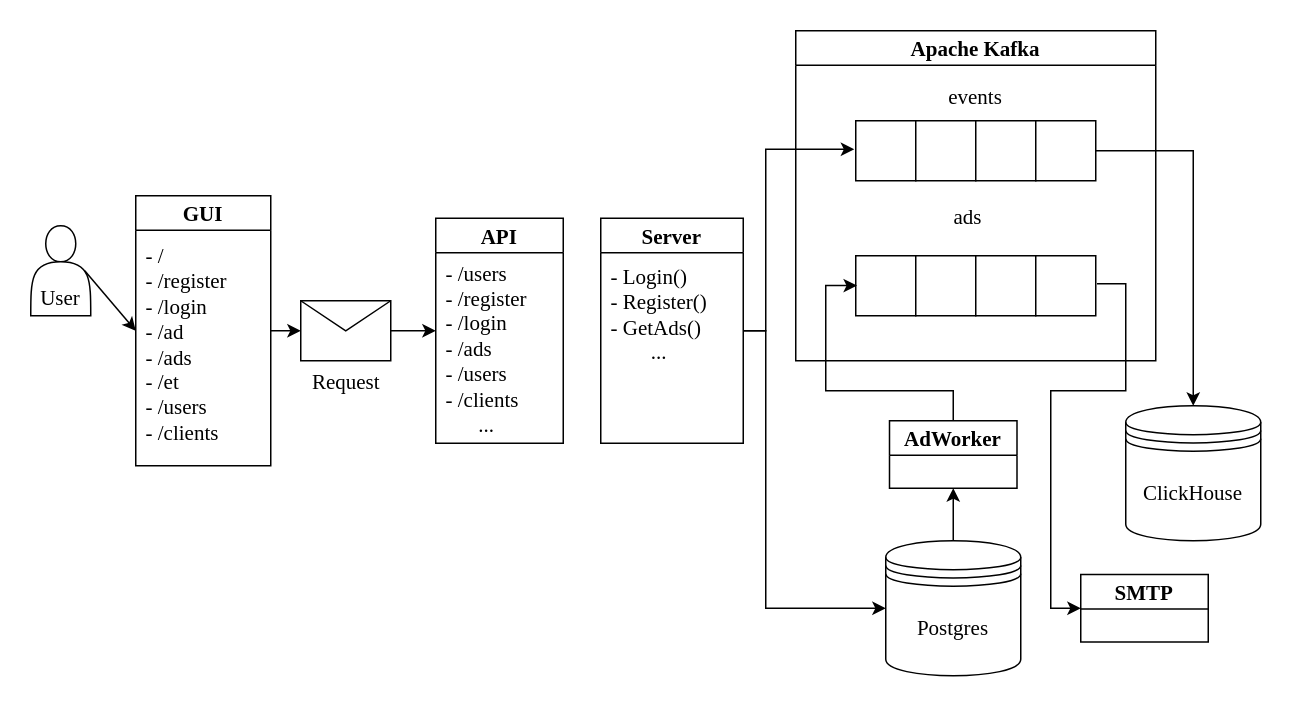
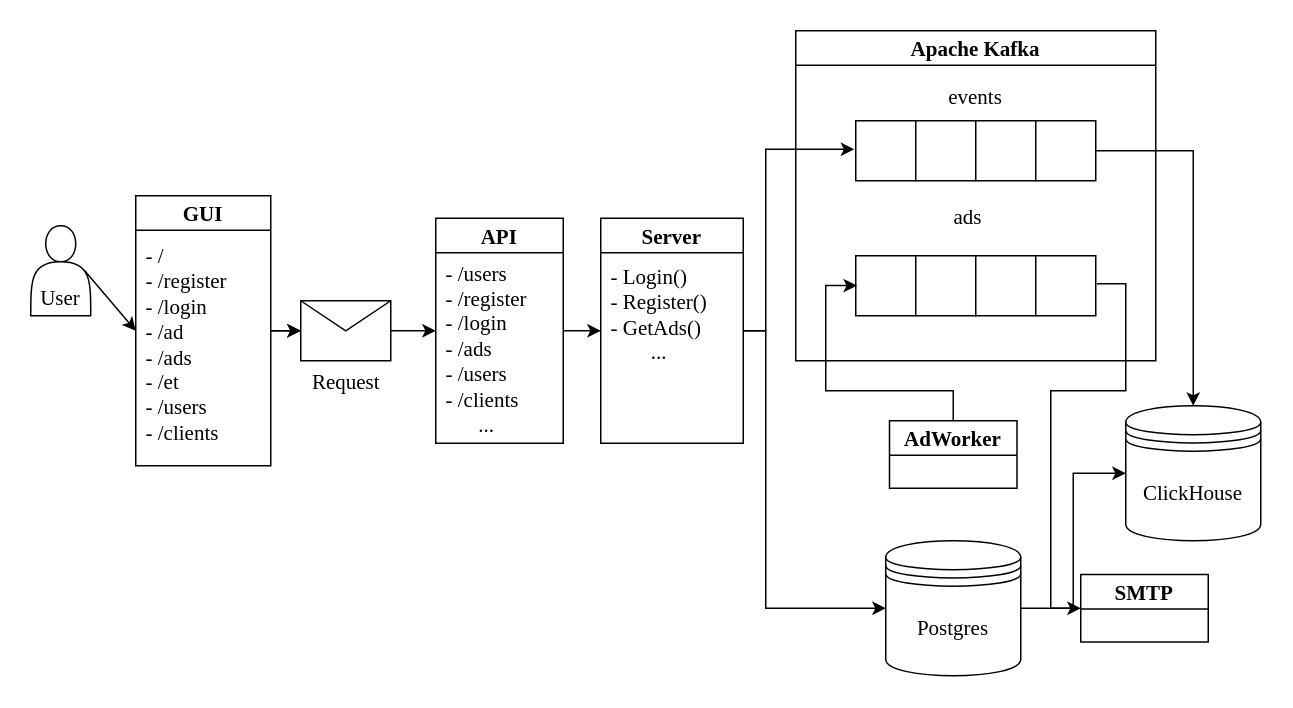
  <mxCell id="0" />
  <mxCell id="1" parent="0" />
  <mxCell id="2" value="&lt;font face=&quot;Times New Roman&quot; style=&quot;font-size: 14px;&quot;&gt;User&lt;/font&gt;" style="shape=actor;whiteSpace=wrap;html=1;verticalAlign=bottom;" vertex="1" parent="1"><mxGeometry x="20" y="150" width="40" height="60" as="geometry" /></mxCell>
  <mxCell id="3" style="edgeStyle=orthogonalEdgeStyle;rounded=0;orthogonalLoop=1;jettySize=auto;html=1;entryX=0;entryY=0.5;entryDx=0;entryDy=0;fontSize=14;fontFamily=Times New Roman;" edge="1" parent="1" source="4" target="9"><mxGeometry relative="1" as="geometry" /></mxCell>
  <mxCell id="4" value="Request" style="shape=message;html=1;html=1;outlineConnect=0;labelPosition=center;verticalLabelPosition=bottom;align=center;verticalAlign=top;fontSize=14;fontFamily=Times New Roman;" vertex="1" parent="1"><mxGeometry x="200" y="200" width="60" height="40" as="geometry" /></mxCell>
+ <mxCell id="5" value="" style="edgeStyle=orthogonalEdgeStyle;rounded=0;orthogonalLoop=1;jettySize=auto;html=1;fontSize=14;fontFamily=Times New Roman;" edge="1" parent="1" source="6" target="4"><mxGeometry relative="1" as="geometry" /></mxCell>
  <mxCell id="6" value="GUI" style="swimlane;fontSize=14;fontFamily=Times New Roman;" vertex="1" parent="1"><mxGeometry x="90" y="130" width="90" height="180" as="geometry" /></mxCell>
  <mxCell id="7" value="- /&lt;br style=&quot;font-size: 14px;&quot;&gt;- /register&lt;br style=&quot;font-size: 14px;&quot;&gt;&lt;div style=&quot;font-size: 14px;&quot;&gt;- /login&lt;/div&gt;- /ad&lt;br style=&quot;font-size: 14px;&quot;&gt;- /ads&lt;br style=&quot;font-size: 14px;&quot;&gt;- /et&lt;br style=&quot;font-size: 14px;&quot;&gt;- /users&lt;br style=&quot;font-size: 14px;&quot;&gt;- /clients" style="text;html=1;align=left;verticalAlign=middle;resizable=0;points=[];autosize=1;strokeColor=none;fillColor=none;fontSize=14;fontFamily=Times New Roman;" vertex="1" parent="6"><mxGeometry x="5" y="30" width="80" height="140" as="geometry" /></mxCell>
+ <mxCell id="8" style="edgeStyle=orthogonalEdgeStyle;rounded=0;orthogonalLoop=1;jettySize=auto;html=1;entryX=0;entryY=0.5;entryDx=0;entryDy=0;fontSize=14;fontFamily=Times New Roman;" edge="1" parent="1" source="9" target="13"><mxGeometry relative="1" as="geometry" /></mxCell>
  <mxCell id="9" value="API" style="swimlane;fontSize=14;fontFamily=Times New Roman;" vertex="1" parent="1"><mxGeometry x="290" y="145" width="85" height="150" as="geometry" /></mxCell>
  <mxCell id="10" value="- /users&lt;br style=&quot;font-size: 14px;&quot;&gt;- /register&lt;br style=&quot;font-size: 14px;&quot;&gt;&lt;div style=&quot;font-size: 14px;&quot;&gt;- /login&lt;/div&gt;- /ads&lt;br style=&quot;font-size: 14px;&quot;&gt;- /users&lt;br style=&quot;font-size: 14px;&quot;&gt;- /clients&lt;br style=&quot;font-size: 14px;&quot;&gt;&lt;div style=&quot;text-align: center; font-size: 14px;&quot;&gt;...&lt;/div&gt;" style="text;html=1;align=left;verticalAlign=middle;resizable=0;points=[];autosize=1;strokeColor=none;fillColor=none;fontSize=14;fontFamily=Times New Roman;" vertex="1" parent="9"><mxGeometry x="5" y="22.5" width="80" height="130" as="geometry" /></mxCell>
  <mxCell id="11" style="edgeStyle=orthogonalEdgeStyle;rounded=0;orthogonalLoop=1;jettySize=auto;html=1;entryX=-0.025;entryY=0.475;entryDx=0;entryDy=0;entryPerimeter=0;fontSize=14;fontFamily=Times New Roman;" edge="1" parent="1" source="13" target="18"><mxGeometry relative="1" as="geometry"><Array as="points"><mxPoint x="510" y="220" /><mxPoint x="510" y="99" /></Array></mxGeometry></mxCell>
  <mxCell id="12" style="edgeStyle=orthogonalEdgeStyle;rounded=0;orthogonalLoop=1;jettySize=auto;html=1;entryX=0;entryY=0.5;entryDx=0;entryDy=0;fontSize=14;fontFamily=Times New Roman;" edge="1" parent="1" source="13" target="16"><mxGeometry relative="1" as="geometry"><Array as="points"><mxPoint x="510" y="220" /><mxPoint x="510" y="405" /></Array></mxGeometry></mxCell>
  <mxCell id="13" value="Server" style="swimlane;fontSize=14;fontFamily=Times New Roman;" vertex="1" parent="1"><mxGeometry x="400" y="145" width="95" height="150" as="geometry" /></mxCell>
  <mxCell id="14" value="- Login()&lt;br style=&quot;font-size: 14px;&quot;&gt;- Register()&lt;br style=&quot;font-size: 14px;&quot;&gt;- GetAds()&lt;br style=&quot;font-size: 14px;&quot;&gt;&lt;div style=&quot;text-align: center; font-size: 14px;&quot;&gt;...&lt;/div&gt;" style="text;html=1;align=left;verticalAlign=middle;resizable=0;points=[];autosize=1;strokeColor=none;fillColor=none;fontSize=14;fontFamily=Times New Roman;" vertex="1" parent="13"><mxGeometry x="5" y="25" width="90" height="80" as="geometry" /></mxCell>
- <mxCell id="15" style="edgeStyle=orthogonalEdgeStyle;rounded=0;orthogonalLoop=1;jettySize=auto;html=1;entryX=0.5;entryY=1;entryDx=0;entryDy=0;fontSize=14;fontFamily=Times New Roman;" edge="1" parent="1" source="16" target="35"><mxGeometry relative="1" as="geometry" /></mxCell>
+ <mxCell id="15" style="edgeStyle=orthogonalEdgeStyle;rounded=0;orthogonalLoop=1;jettySize=auto;html=1;fontSize=14;fontFamily=Times New Roman;" edge="1" parent="1" source="16" target="28"><mxGeometry relative="1" as="geometry" /></mxCell>
  <mxCell id="16" value="Postgres" style="shape=datastore;whiteSpace=wrap;html=1;fontSize=14;fontFamily=Times New Roman;" vertex="1" parent="1"><mxGeometry x="590" y="360" width="90" height="90" as="geometry" /></mxCell>
  <mxCell id="17" value="Apache Kafka" style="swimlane;fontSize=14;fontFamily=Times New Roman;" vertex="1" parent="1"><mxGeometry x="530" y="20" width="240" height="220" as="geometry" /></mxCell>
  <mxCell id="18" value="" style="verticalLabelPosition=bottom;verticalAlign=top;html=1;shape=mxgraph.basic.rect;fillColor2=none;strokeWidth=1;size=20;indent=5;fontSize=14;fontFamily=Times New Roman;" vertex="1" parent="17"><mxGeometry x="40" y="60" width="40" height="40" as="geometry" /></mxCell>
  <mxCell id="19" value="" style="verticalLabelPosition=bottom;verticalAlign=top;html=1;shape=mxgraph.basic.rect;fillColor2=none;strokeWidth=1;size=20;indent=5;fontSize=14;fontFamily=Times New Roman;" vertex="1" parent="17"><mxGeometry x="80" y="60" width="40" height="40" as="geometry" /></mxCell>
  <mxCell id="20" value="" style="verticalLabelPosition=bottom;verticalAlign=top;html=1;shape=mxgraph.basic.rect;fillColor2=none;strokeWidth=1;size=20;indent=5;fontSize=14;fontFamily=Times New Roman;" vertex="1" parent="17"><mxGeometry x="120" y="60" width="40" height="40" as="geometry" /></mxCell>
  <mxCell id="21" value="" style="verticalLabelPosition=bottom;verticalAlign=top;html=1;shape=mxgraph.basic.rect;fillColor2=none;strokeWidth=1;size=20;indent=5;fontSize=14;fontFamily=Times New Roman;" vertex="1" parent="17"><mxGeometry x="160" y="60" width="40" height="40" as="geometry" /></mxCell>
  <mxCell id="22" value="" style="verticalLabelPosition=bottom;verticalAlign=top;html=1;shape=mxgraph.basic.rect;fillColor2=none;strokeWidth=1;size=20;indent=5;fontSize=14;fontFamily=Times New Roman;" vertex="1" parent="17"><mxGeometry x="40" y="150" width="40" height="40" as="geometry" /></mxCell>
  <mxCell id="23" value="" style="verticalLabelPosition=bottom;verticalAlign=top;html=1;shape=mxgraph.basic.rect;fillColor2=none;strokeWidth=1;size=20;indent=5;fontSize=14;fontFamily=Times New Roman;" vertex="1" parent="17"><mxGeometry x="80" y="150" width="40" height="40" as="geometry" /></mxCell>
  <mxCell id="24" value="" style="verticalLabelPosition=bottom;verticalAlign=top;html=1;shape=mxgraph.basic.rect;fillColor2=none;strokeWidth=1;size=20;indent=5;fontSize=14;fontFamily=Times New Roman;" vertex="1" parent="17"><mxGeometry x="120" y="150" width="40" height="40" as="geometry" /></mxCell>
  <mxCell id="25" value="" style="verticalLabelPosition=bottom;verticalAlign=top;html=1;shape=mxgraph.basic.rect;fillColor2=none;strokeWidth=1;size=20;indent=5;fontSize=14;fontFamily=Times New Roman;" vertex="1" parent="17"><mxGeometry x="160" y="150" width="40" height="40" as="geometry" /></mxCell>
  <mxCell id="26" value="events" style="text;html=1;strokeColor=none;fillColor=none;align=center;verticalAlign=middle;whiteSpace=wrap;rounded=0;fontSize=14;fontFamily=Times New Roman;" vertex="1" parent="17"><mxGeometry x="90" y="30" width="60" height="30" as="geometry" /></mxCell>
  <mxCell id="27" value="ads" style="text;html=1;strokeColor=none;fillColor=none;align=center;verticalAlign=middle;whiteSpace=wrap;rounded=0;fontSize=14;fontFamily=Times New Roman;" vertex="1" parent="17"><mxGeometry x="85" y="110" width="60" height="30" as="geometry" /></mxCell>
  <mxCell id="28" value="ClickHouse" style="shape=datastore;whiteSpace=wrap;html=1;fontSize=14;fontFamily=Times New Roman;" vertex="1" parent="1"><mxGeometry x="750" y="270" width="90" height="90" as="geometry" /></mxCell>
  <mxCell id="29" value="SMTP" style="swimlane;fontSize=14;fontFamily=Times New Roman;" vertex="1" parent="1"><mxGeometry x="720" y="382.5" width="85" height="45" as="geometry" /></mxCell>
  <mxCell id="30" value="" style="endArrow=classic;html=1;rounded=0;exitX=0.9;exitY=0.5;exitDx=0;exitDy=0;exitPerimeter=0;entryX=0;entryY=0.5;entryDx=0;entryDy=0;" edge="1" parent="1" source="2" target="6"><mxGeometry width="50" height="50" relative="1" as="geometry"><mxPoint x="400" y="300" as="sourcePoint" /><mxPoint x="450" y="250" as="targetPoint" /></mxGeometry></mxCell>
  <mxCell id="31" value="" style="endArrow=classic;html=1;rounded=0;entryX=0;entryY=0.5;entryDx=0;entryDy=0;fontSize=14;fontFamily=Times New Roman;" edge="1" parent="1" target="4"><mxGeometry width="50" height="50" relative="1" as="geometry"><mxPoint x="180" y="220" as="sourcePoint" /><mxPoint x="500" y="250" as="targetPoint" /></mxGeometry></mxCell>
  <mxCell id="32" style="edgeStyle=orthogonalEdgeStyle;rounded=0;orthogonalLoop=1;jettySize=auto;html=1;fontSize=14;fontFamily=Times New Roman;entryX=0.5;entryY=0;entryDx=0;entryDy=0;" edge="1" parent="1" source="21" target="28"><mxGeometry relative="1" as="geometry"><mxPoint x="840" y="260" as="targetPoint" /><Array as="points"><mxPoint x="795" y="100" /></Array></mxGeometry></mxCell>
  <mxCell id="33" style="edgeStyle=orthogonalEdgeStyle;rounded=0;orthogonalLoop=1;jettySize=auto;html=1;entryX=0;entryY=0.5;entryDx=0;entryDy=0;fontSize=14;fontFamily=Times New Roman;exitX=1.021;exitY=0.468;exitDx=0;exitDy=0;exitPerimeter=0;" edge="1" parent="1" source="25" target="29"><mxGeometry relative="1" as="geometry"><Array as="points"><mxPoint x="750" y="189" /><mxPoint x="750" y="260" /><mxPoint x="700" y="260" /><mxPoint x="700" y="405" /></Array></mxGeometry></mxCell>
  <mxCell id="34" style="edgeStyle=orthogonalEdgeStyle;rounded=0;orthogonalLoop=1;jettySize=auto;html=1;entryX=0.021;entryY=0.497;entryDx=0;entryDy=0;entryPerimeter=0;fontSize=14;fontFamily=Times New Roman;" edge="1" parent="1" source="35" target="22"><mxGeometry relative="1" as="geometry"><Array as="points"><mxPoint x="635" y="260" /><mxPoint x="550" y="260" /><mxPoint x="550" y="190" /></Array></mxGeometry></mxCell>
  <mxCell id="35" value="AdWorker" style="swimlane;fontSize=14;fontFamily=Times New Roman;" vertex="1" parent="1"><mxGeometry x="592.5" y="280" width="85" height="45" as="geometry" /></mxCell>
